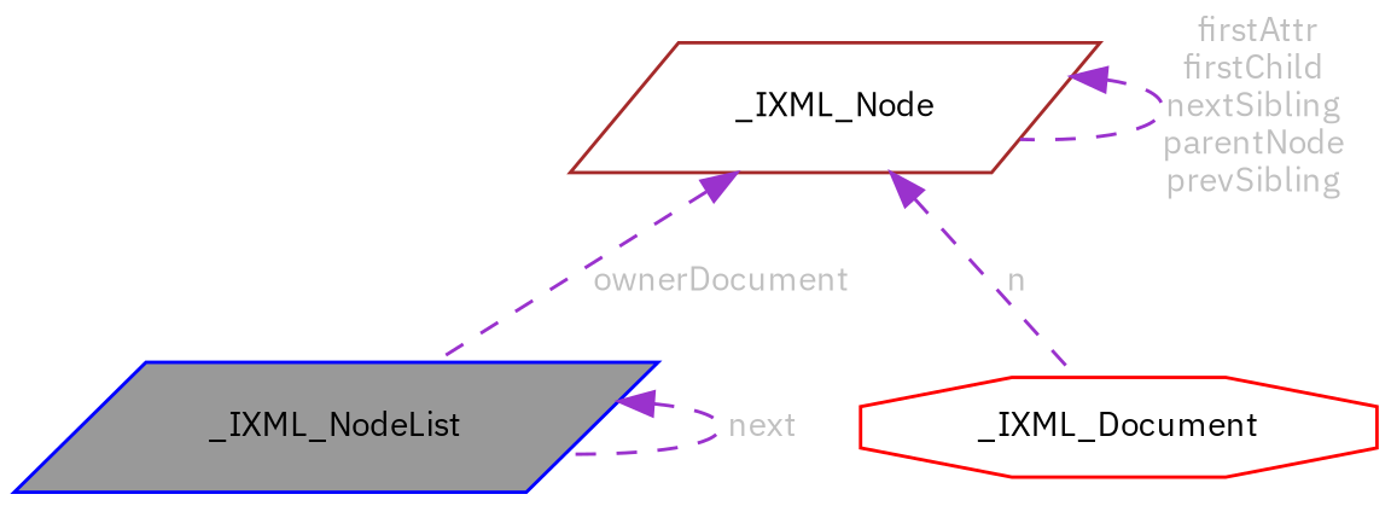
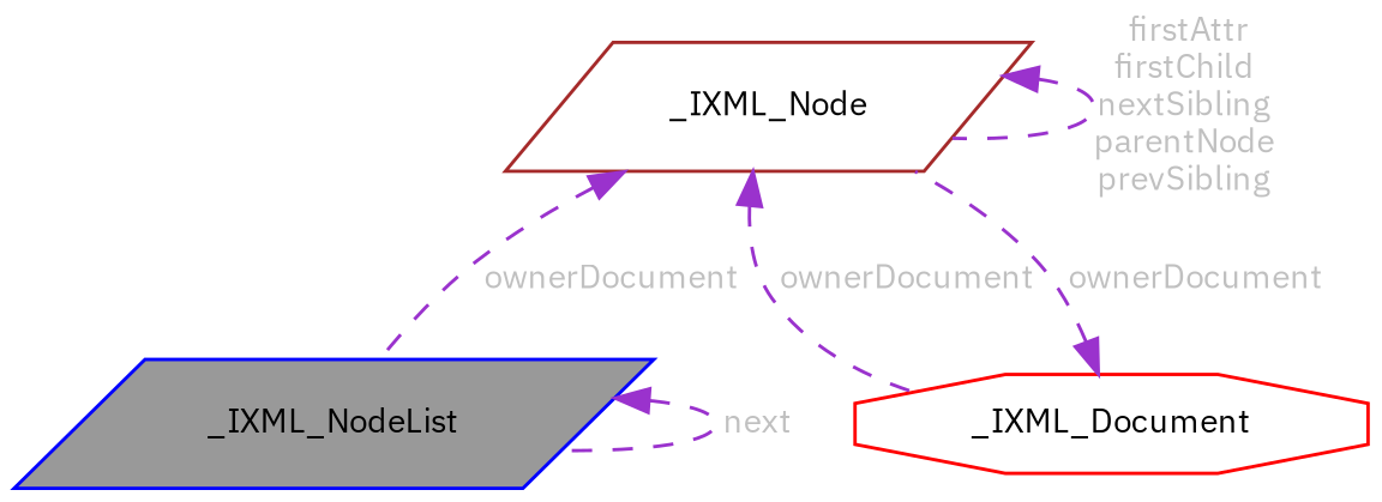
  digraph {
    fontname="IBM Plex Sans"
    node [fillcolor=white fontname="IBM Plex Sans" fontsize=10 shape=parallelogram style=filled]
    edge [color=darkorchid3 dir=back fontcolor=grey fontname="IBM Plex Sans" fontsize=10 labelfontname=Helvetica labelfontsize=10 style=dashed]
    n1 [color=blue fillcolor=grey60 fontcolor=black height=0.2 label=_IXML_NodeList width=0.4]
    n2 [color=brown height=0.2 label=_IXML_Node width=0.4]
    n3 [color=red height=0.2 label=_IXML_Document shape=octagon width=0.4]
    n1 -> n1 [label=" next"]
    n2 -> n1 [label=" ownerDocument"]
    n2 -> n2 [label=" firstAttr\nfirstChild\nnextSibling\nparentNode\nprevSibling"]
-   n2 -> n3 [label=" n"]
+   n2 -> n3 [label=" ownerDocument"]
+   n3 -> n2 [label=" ownerDocument"]
  }
